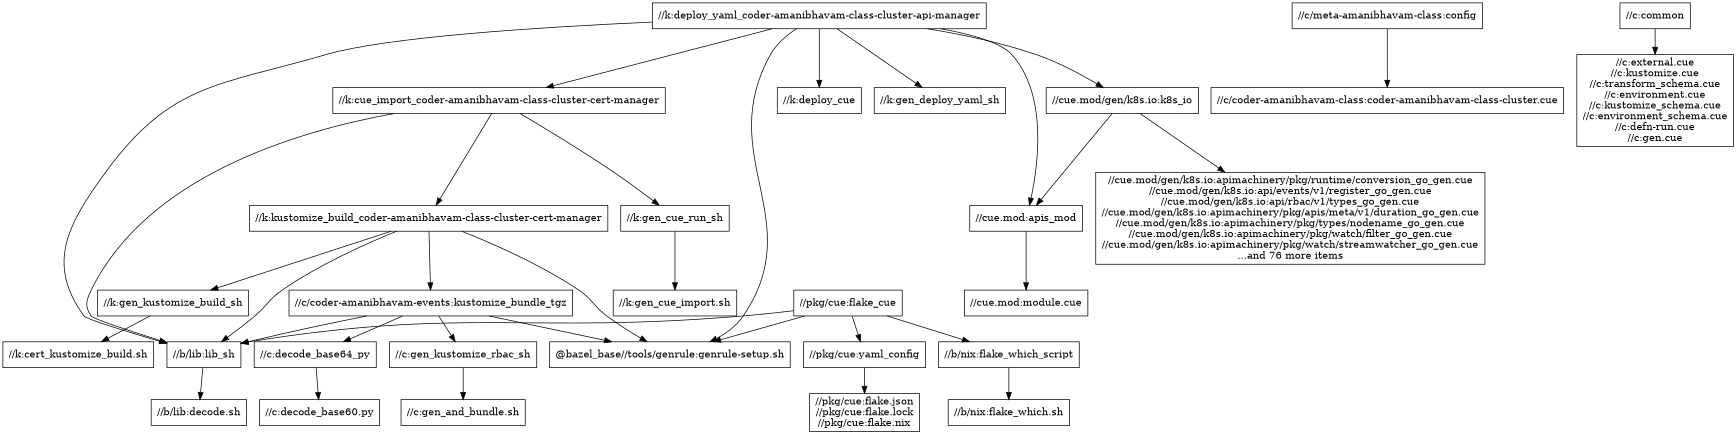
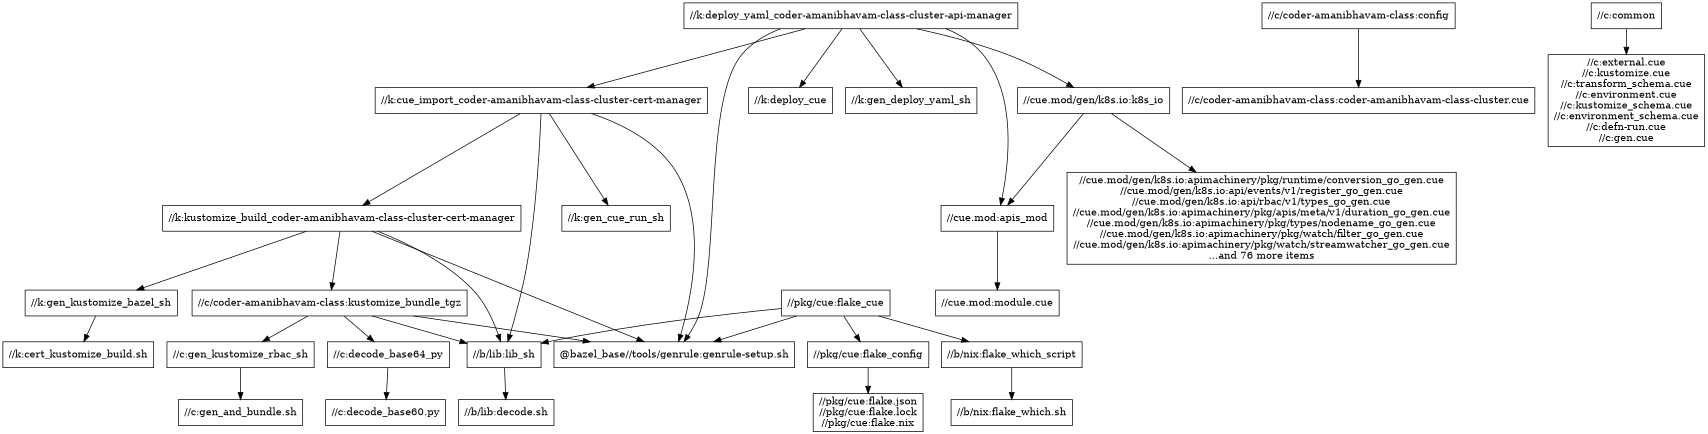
  digraph {
    node [shape=box]
    n1 [label="//k:deploy_yaml_coder-amanibhavam-class-cluster-api-manager"]
    "//k:cue_import_coder-amanibhavam-class-cluster-cert-manager"
    "//k:deploy_cue"
    "//k:gen_deploy_yaml_sh"
    n5 [label="//cue.mod:apis_mod"]
    "//b/lib:lib_sh"
    n7 [label="@bazel_base//tools/genrule:genrule-setup.sh"]
    "//cue.mod/gen/k8s.io:k8s_io"
    "//k:kustomize_build_coder-amanibhavam-class-cluster-cert-manager"
    n10 [label="//k:gen_cue_run_sh"]
    "//cue.mod:module.cue"
    n12 [label="//b/lib:decode.sh"]
    "//cue.mod/gen/k8s.io:apimachinery/pkg/runtime/conversion_go_gen.cue\n//cue.mod/gen/k8s.io:api/events/v1/register_go_gen.cue\n//cue.mod/gen/k8s.io:api/rbac/v1/types_go_gen.cue\n//cue.mod/gen/k8s.io:apimachinery/pkg/apis/meta/v1/duration_go_gen.cue\n//cue.mod/gen/k8s.io:apimachinery/pkg/types/nodename_go_gen.cue\n//cue.mod/gen/k8s.io:apimachinery/pkg/watch/filter_go_gen.cue\n//cue.mod/gen/k8s.io:apimachinery/pkg/watch/streamwatcher_go_gen.cue\n...and 76 more items"
-   "//k:gen_kustomize_build_sh"
-   "//c/coder-amanibhavam-class:kustomize_bundle_tgz" [label="//c/coder-amanibhavam-events:kustomize_bundle_tgz"]
-   "//k:gen_cue_import.sh"
+   "//k:gen_kustomize_build_sh" [label="//k:gen_kustomize_bazel_sh"]
+   "//c/coder-amanibhavam-class:kustomize_bundle_tgz"
    n17 [label="//k:cert_kustomize_build.sh"]
    n18 [label="//c:gen_kustomize_rbac_sh"]
    "//c:decode_base64_py"
-   "//c/coder-amanibhavam-class:config" [label="//c/meta-amanibhavam-class:config"]
+   "//c/coder-amanibhavam-class:config"
    "//c/coder-amanibhavam-class:coder-amanibhavam-class-cluster.cue"
    n22 [label="//c:gen_and_bundle.sh"]
    n23 [label="//c:decode_base60.py"]
    "//pkg/cue:flake_cue"
-   "//pkg/cue:flake_config" [label="//pkg/cue:yaml_config"]
+   "//pkg/cue:flake_config"
    "//b/nix:flake_which_script"
    "//c:common"
    "//c:external.cue\n//c:kustomize.cue\n//c:transform_schema.cue\n//c:environment.cue\n//c:kustomize_schema.cue\n//c:environment_schema.cue\n//c:defn-run.cue\n//c:gen.cue"
    "//pkg/cue:flake.json\n//pkg/cue:flake.lock\n//pkg/cue:flake.nix"
    "//b/nix:flake_which.sh"
    n1 -> "//k:cue_import_coder-amanibhavam-class-cluster-cert-manager"
    n1 -> "//k:deploy_cue"
    n1 -> "//k:gen_deploy_yaml_sh"
    n1 -> n5
-   n1 -> "//b/lib:lib_sh"
    n1 -> n7
    n1 -> "//cue.mod/gen/k8s.io:k8s_io"
    "//k:cue_import_coder-amanibhavam-class-cluster-cert-manager" -> "//b/lib:lib_sh"
+   "//k:cue_import_coder-amanibhavam-class-cluster-cert-manager" -> n7
    "//k:cue_import_coder-amanibhavam-class-cluster-cert-manager" -> "//k:kustomize_build_coder-amanibhavam-class-cluster-cert-manager"
    "//k:cue_import_coder-amanibhavam-class-cluster-cert-manager" -> n10
    n5 -> "//cue.mod:module.cue"
    "//b/lib:lib_sh" -> n12
    "//cue.mod/gen/k8s.io:k8s_io" -> n5
    "//cue.mod/gen/k8s.io:k8s_io" -> "//cue.mod/gen/k8s.io:apimachinery/pkg/runtime/conversion_go_gen.cue\n//cue.mod/gen/k8s.io:api/events/v1/register_go_gen.cue\n//cue.mod/gen/k8s.io:api/rbac/v1/types_go_gen.cue\n//cue.mod/gen/k8s.io:apimachinery/pkg/apis/meta/v1/duration_go_gen.cue\n//cue.mod/gen/k8s.io:apimachinery/pkg/types/nodename_go_gen.cue\n//cue.mod/gen/k8s.io:apimachinery/pkg/watch/filter_go_gen.cue\n//cue.mod/gen/k8s.io:apimachinery/pkg/watch/streamwatcher_go_gen.cue\n...and 76 more items"
    "//k:kustomize_build_coder-amanibhavam-class-cluster-cert-manager" -> "//b/lib:lib_sh"
    "//k:kustomize_build_coder-amanibhavam-class-cluster-cert-manager" -> n7
    "//k:kustomize_build_coder-amanibhavam-class-cluster-cert-manager" -> "//k:gen_kustomize_build_sh"
    "//k:kustomize_build_coder-amanibhavam-class-cluster-cert-manager" -> "//c/coder-amanibhavam-class:kustomize_bundle_tgz"
-   n10 -> "//k:gen_cue_import.sh"
    "//k:gen_kustomize_build_sh" -> n17
    "//c/coder-amanibhavam-class:kustomize_bundle_tgz" -> "//b/lib:lib_sh"
    "//c/coder-amanibhavam-class:kustomize_bundle_tgz" -> n7
    "//c/coder-amanibhavam-class:kustomize_bundle_tgz" -> n18
    "//c/coder-amanibhavam-class:kustomize_bundle_tgz" -> "//c:decode_base64_py"
    n18 -> n22
    "//c:decode_base64_py" -> n23
    "//c/coder-amanibhavam-class:config" -> "//c/coder-amanibhavam-class:coder-amanibhavam-class-cluster.cue"
    "//pkg/cue:flake_cue" -> "//b/lib:lib_sh"
    "//pkg/cue:flake_cue" -> n7
    "//pkg/cue:flake_cue" -> "//pkg/cue:flake_config"
    "//pkg/cue:flake_cue" -> "//b/nix:flake_which_script"
    "//pkg/cue:flake_config" -> "//pkg/cue:flake.json\n//pkg/cue:flake.lock\n//pkg/cue:flake.nix"
    "//b/nix:flake_which_script" -> "//b/nix:flake_which.sh"
    "//c:common" -> "//c:external.cue\n//c:kustomize.cue\n//c:transform_schema.cue\n//c:environment.cue\n//c:kustomize_schema.cue\n//c:environment_schema.cue\n//c:defn-run.cue\n//c:gen.cue"
  }
